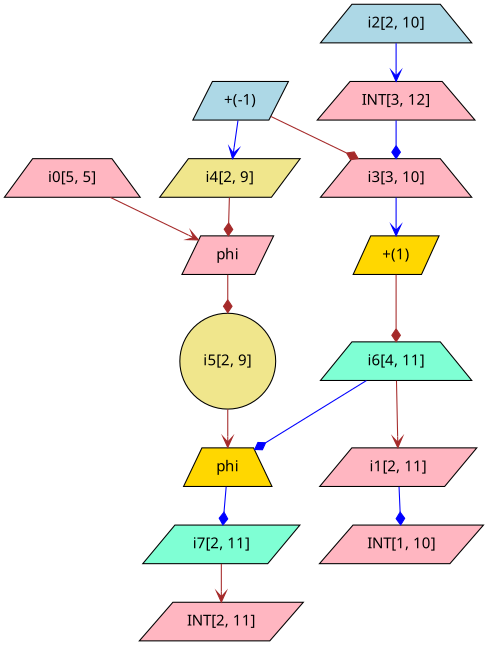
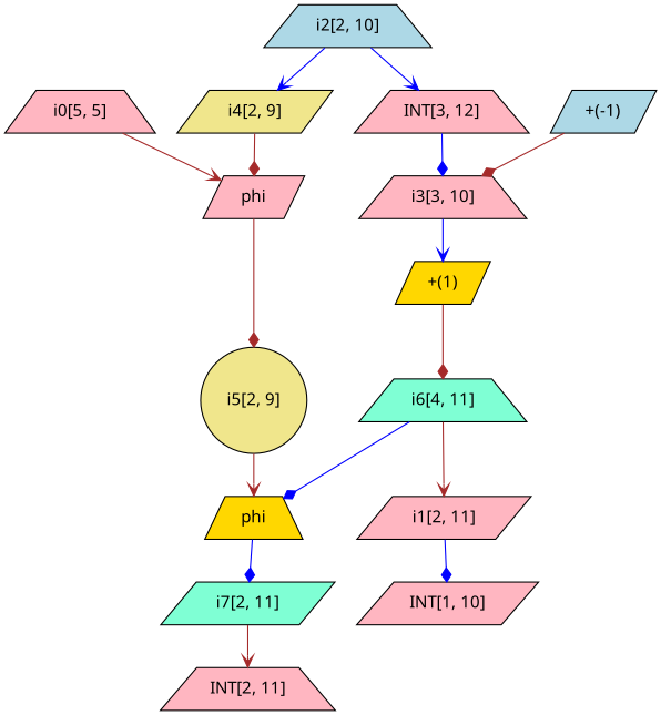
  digraph {
    fontname="Noto Sans"
    node [fillcolor=lightpink fontname="Noto Sans" shape=parallelogram style=filled]
    edge [arrowhead=diamond color=brown fontname="Noto Sans"]
    n1 [label=" i1[2, 11] "]
    n2 [label="INT[1, 10]"]
    n3 [label=" i0[5, 5] " shape=trapezium]
    n4 [label=" phi "]
    n5 [fillcolor=khaki label=" i5[2, 9] " shape=circle]
    n6 [label=" i3[3, 10] " shape=trapezium]
    n7 [fillcolor=gold label="+(1)"]
    n8 [fillcolor=lightblue label="+(-1)"]
    n9 [fillcolor=khaki label=" i4[2, 9] "]
    n10 [fillcolor=aquamarine label=" i6[4, 11] " shape=trapezium]
    n11 [fillcolor=lightblue label=" i2[2, 10] " shape=trapezium]
    n12 [label="INT[3, 12]" shape=trapezium]
    n13 [fillcolor=gold label=" phi " shape=trapezium]
    n14 [fillcolor=aquamarine label=" i7[2, 11] "]
-   n15 [label="INT[2, 11]"]
+   n15 [label="INT[2, 11]" shape=trapezium]
    n1 -> n2 [color=blue]
    n3 -> n4 [arrowhead=vee]
    n4 -> n5
    n5 -> n13 [arrowhead=vee]
    n6 -> n7 [arrowhead=vee color=blue]
    n7 -> n10
    n8 -> n6
-   n8 -> n9 [arrowhead=vee color=blue]
+   n11 -> n9 [arrowhead=vee color=blue]
    n9 -> n4
    n10 -> n1 [arrowhead=vee]
    n10 -> n13 [color=blue]
    n11 -> n12 [arrowhead=vee color=blue]
    n12 -> n6 [color=blue]
    n13 -> n14 [color=blue]
    n14 -> n15 [arrowhead=vee]
  }
